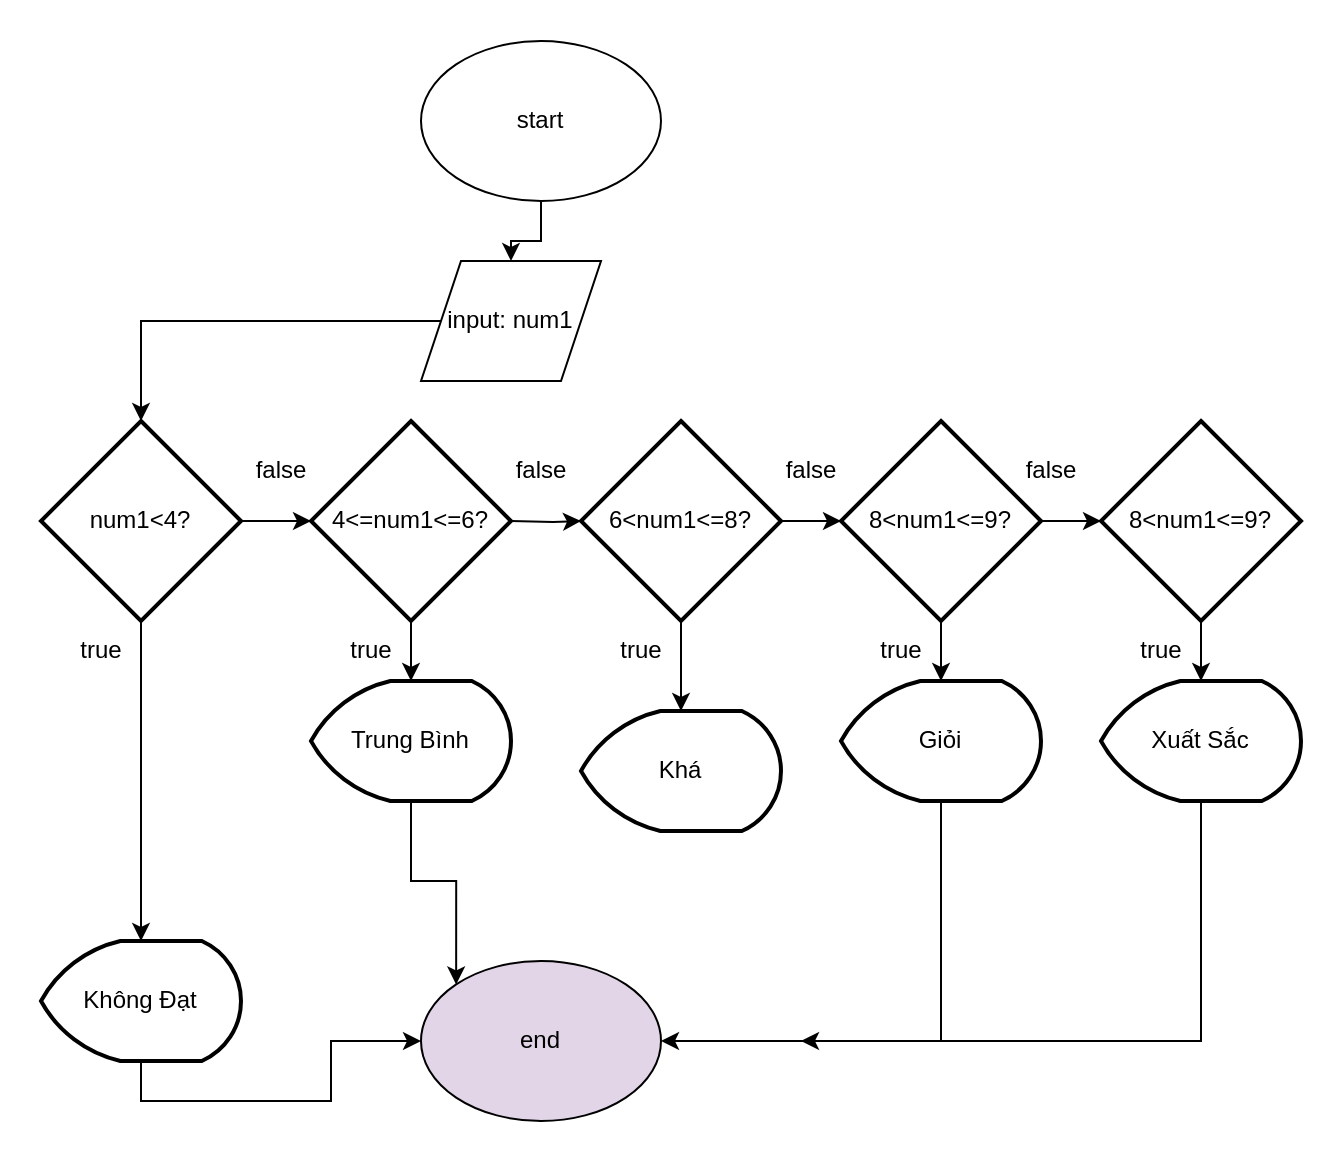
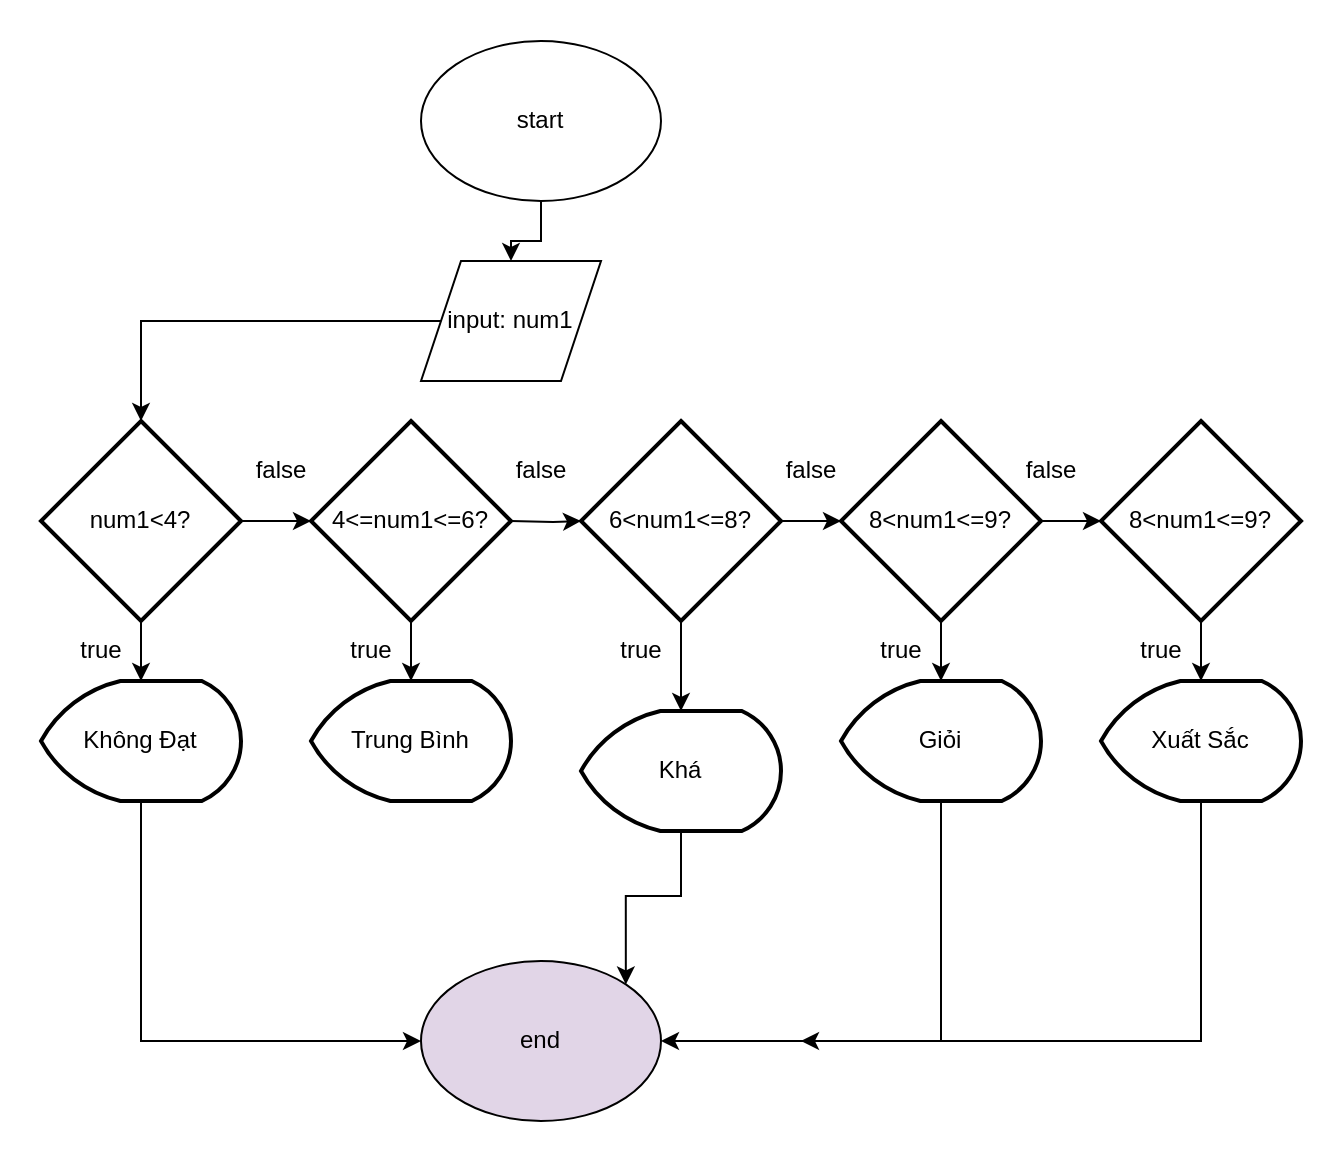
  <mxCell id="0" />
  <mxCell id="1" parent="0" />
  <mxCell id="2" value="" style="edgeStyle=orthogonalEdgeStyle;rounded=0;orthogonalLoop=1;jettySize=auto;html=1;" edge="1" parent="1" source="3" target="5"><mxGeometry relative="1" as="geometry" /></mxCell>
  <mxCell id="3" value="start&lt;span style=&quot;color: rgba(0, 0, 0, 0); font-family: monospace; font-size: 0px; text-align: start; text-wrap: nowrap;&quot;&gt;%3CmxGraphModel%3E%3Croot%3E%3CmxCell%20id%3D%220%22%2F%3E%3CmxCell%20id%3D%221%22%20parent%3D%220%22%2F%3E%3CmxCell%20id%3D%222%22%20value%3D%22%C4%90%E1%BA%A1t%22%20style%3D%22strokeWidth%3D2%3Bhtml%3D1%3Bshape%3Dmxgraph.flowchart.display%3BwhiteSpace%3Dwrap%3B%22%20vertex%3D%221%22%20parent%3D%221%22%3E%3CmxGeometry%20x%3D%22270%22%20y%3D%22840%22%20width%3D%22100%22%20height%3D%2260%22%20as%3D%22geometry%22%2F%3E%3C%2FmxCell%3E%3C%2Froot%3E%3C%2FmxGraphModel%3E&lt;/span&gt;" style="ellipse;whiteSpace=wrap;html=1;" vertex="1" parent="1"><mxGeometry x="210" y="20" width="120" height="80" as="geometry" /></mxCell>
  <mxCell id="4" value="end" style="ellipse;whiteSpace=wrap;html=1;fillColor=#e1d5e7;" vertex="1" parent="1"><mxGeometry x="210" y="480" width="120" height="80" as="geometry" /></mxCell>
  <mxCell id="5" value="input: num1" style="shape=parallelogram;perimeter=parallelogramPerimeter;whiteSpace=wrap;html=1;fixedSize=1;" vertex="1" parent="1"><mxGeometry x="210" y="130" width="90" height="60" as="geometry" /></mxCell>
  <mxCell id="6" value="" style="edgeStyle=orthogonalEdgeStyle;rounded=0;orthogonalLoop=1;jettySize=auto;html=1;" edge="1" parent="1" source="7" target="11"><mxGeometry relative="1" as="geometry" /></mxCell>
  <mxCell id="7" value="num1&amp;lt;4?" style="strokeWidth=2;html=1;shape=mxgraph.flowchart.decision;whiteSpace=wrap;" vertex="1" parent="1"><mxGeometry x="20" y="210" width="100" height="100" as="geometry" /></mxCell>
  <mxCell id="8" style="edgeStyle=orthogonalEdgeStyle;rounded=0;orthogonalLoop=1;jettySize=auto;html=1;entryX=0.5;entryY=0;entryDx=0;entryDy=0;entryPerimeter=0;" edge="1" parent="1" source="5" target="7"><mxGeometry relative="1" as="geometry" /></mxCell>
  <mxCell id="9" value="true" style="text;html=1;align=center;verticalAlign=middle;resizable=0;points=[];autosize=1;strokeColor=none;fillColor=none;" vertex="1" parent="1"><mxGeometry x="30" y="310" width="40" height="30" as="geometry" /></mxCell>
  <mxCell id="10" style="edgeStyle=orthogonalEdgeStyle;rounded=0;orthogonalLoop=1;jettySize=auto;html=1;exitX=0.5;exitY=1;exitDx=0;exitDy=0;exitPerimeter=0;entryX=0;entryY=0.5;entryDx=0;entryDy=0;" edge="1" parent="1" source="11" target="4"><mxGeometry relative="1" as="geometry" /></mxCell>
- <mxCell id="11" value="Không Đạt" style="strokeWidth=2;html=1;shape=mxgraph.flowchart.display;whiteSpace=wrap;" vertex="1" parent="1"><mxGeometry x="20" y="470" width="100" height="60" as="geometry" /></mxCell>
+ <mxCell id="11" value="Không Đạt" style="strokeWidth=2;html=1;shape=mxgraph.flowchart.display;whiteSpace=wrap;" vertex="1" parent="1"><mxGeometry x="20" y="340" width="100" height="60" as="geometry" /></mxCell>
  <mxCell id="12" value="false" style="text;html=1;align=center;verticalAlign=middle;resizable=0;points=[];autosize=1;strokeColor=none;fillColor=none;" vertex="1" parent="1"><mxGeometry x="115" y="220" width="50" height="30" as="geometry" /></mxCell>
  <mxCell id="13" value="" style="edgeStyle=orthogonalEdgeStyle;rounded=0;orthogonalLoop=1;jettySize=auto;html=1;" edge="1" parent="1" target="17"><mxGeometry relative="1" as="geometry"><mxPoint x="255" y="260" as="sourcePoint" /></mxGeometry></mxCell>
  <mxCell id="14" style="edgeStyle=orthogonalEdgeStyle;rounded=0;orthogonalLoop=1;jettySize=auto;html=1;exitX=1;exitY=0.5;exitDx=0;exitDy=0;exitPerimeter=0;entryX=0;entryY=0.5;entryDx=0;entryDy=0;entryPerimeter=0;" edge="1" parent="1" source="7"><mxGeometry relative="1" as="geometry"><mxPoint x="155" y="260" as="targetPoint" /></mxGeometry></mxCell>
  <mxCell id="15" value="" style="edgeStyle=orthogonalEdgeStyle;rounded=0;orthogonalLoop=1;jettySize=auto;html=1;" edge="1" parent="1" source="17" target="19"><mxGeometry relative="1" as="geometry" /></mxCell>
  <mxCell id="16" style="edgeStyle=orthogonalEdgeStyle;rounded=0;orthogonalLoop=1;jettySize=auto;html=1;exitX=0.5;exitY=1;exitDx=0;exitDy=0;exitPerimeter=0;" edge="1" parent="1" source="17" target="33"><mxGeometry relative="1" as="geometry" /></mxCell>
  <mxCell id="17" value="6&amp;lt;num1&amp;lt;=8?" style="strokeWidth=2;html=1;shape=mxgraph.flowchart.decision;whiteSpace=wrap;" vertex="1" parent="1"><mxGeometry x="290" y="210" width="100" height="100" as="geometry" /></mxCell>
  <mxCell id="18" value="" style="edgeStyle=orthogonalEdgeStyle;rounded=0;orthogonalLoop=1;jettySize=auto;html=1;" edge="1" parent="1" source="19" target="24"><mxGeometry relative="1" as="geometry" /></mxCell>
  <mxCell id="19" value="8&amp;lt;num1&amp;lt;=9?" style="strokeWidth=2;html=1;shape=mxgraph.flowchart.decision;whiteSpace=wrap;" vertex="1" parent="1"><mxGeometry x="420" y="210" width="100" height="100" as="geometry" /></mxCell>
  <mxCell id="20" value="false" style="text;html=1;align=center;verticalAlign=middle;resizable=0;points=[];autosize=1;strokeColor=none;fillColor=none;" vertex="1" parent="1"><mxGeometry x="245" y="220" width="50" height="30" as="geometry" /></mxCell>
  <mxCell id="21" value="false" style="text;html=1;align=center;verticalAlign=middle;resizable=0;points=[];autosize=1;strokeColor=none;fillColor=none;" vertex="1" parent="1"><mxGeometry x="380" y="220" width="50" height="30" as="geometry" /></mxCell>
  <mxCell id="22" value="4&amp;lt;=num1&amp;lt;=6?" style="strokeWidth=2;html=1;shape=mxgraph.flowchart.decision;whiteSpace=wrap;" vertex="1" parent="1"><mxGeometry x="155" y="210" width="100" height="100" as="geometry" /></mxCell>
  <mxCell id="23" style="edgeStyle=orthogonalEdgeStyle;rounded=0;orthogonalLoop=1;jettySize=auto;html=1;exitX=0.5;exitY=1;exitDx=0;exitDy=0;exitPerimeter=0;" edge="1" parent="1" source="24" target="37"><mxGeometry relative="1" as="geometry" /></mxCell>
  <mxCell id="24" value="8&amp;lt;num1&amp;lt;=9?" style="strokeWidth=2;html=1;shape=mxgraph.flowchart.decision;whiteSpace=wrap;" vertex="1" parent="1"><mxGeometry x="550" y="210" width="100" height="100" as="geometry" /></mxCell>
  <mxCell id="25" value="false" style="text;html=1;align=center;verticalAlign=middle;resizable=0;points=[];autosize=1;strokeColor=none;fillColor=none;" vertex="1" parent="1"><mxGeometry x="500" y="220" width="50" height="30" as="geometry" /></mxCell>
  <mxCell id="26" value="true" style="text;html=1;align=center;verticalAlign=middle;resizable=0;points=[];autosize=1;strokeColor=none;fillColor=none;" vertex="1" parent="1"><mxGeometry x="165" y="310" width="40" height="30" as="geometry" /></mxCell>
  <mxCell id="27" value="true" style="text;html=1;align=center;verticalAlign=middle;resizable=0;points=[];autosize=1;strokeColor=none;fillColor=none;" vertex="1" parent="1"><mxGeometry x="300" y="310" width="40" height="30" as="geometry" /></mxCell>
  <mxCell id="28" value="true" style="text;html=1;align=center;verticalAlign=middle;resizable=0;points=[];autosize=1;strokeColor=none;fillColor=none;" vertex="1" parent="1"><mxGeometry x="430" y="310" width="40" height="30" as="geometry" /></mxCell>
  <mxCell id="29" value="true" style="text;html=1;align=center;verticalAlign=middle;resizable=0;points=[];autosize=1;strokeColor=none;fillColor=none;" vertex="1" parent="1"><mxGeometry x="560" y="310" width="40" height="30" as="geometry" /></mxCell>
- <mxCell id="30" style="edgeStyle=orthogonalEdgeStyle;rounded=0;orthogonalLoop=1;jettySize=auto;html=1;exitX=0.5;exitY=1;exitDx=0;exitDy=0;exitPerimeter=0;entryX=0;entryY=0;entryDx=0;entryDy=0;" edge="1" parent="1" source="31" target="4"><mxGeometry relative="1" as="geometry" /></mxCell>
  <mxCell id="31" value="Trung Bình" style="strokeWidth=2;html=1;shape=mxgraph.flowchart.display;whiteSpace=wrap;" vertex="1" parent="1"><mxGeometry x="155" y="340" width="100" height="60" as="geometry" /></mxCell>
+ <mxCell id="32" style="edgeStyle=orthogonalEdgeStyle;rounded=0;orthogonalLoop=1;jettySize=auto;html=1;exitX=0.5;exitY=1;exitDx=0;exitDy=0;exitPerimeter=0;entryX=1;entryY=0;entryDx=0;entryDy=0;" edge="1" parent="1" source="33" target="4"><mxGeometry relative="1" as="geometry" /></mxCell>
  <mxCell id="33" value="Khá" style="strokeWidth=2;html=1;shape=mxgraph.flowchart.display;whiteSpace=wrap;" vertex="1" parent="1"><mxGeometry x="290" y="355" width="100" height="60" as="geometry" /></mxCell>
  <mxCell id="34" style="edgeStyle=orthogonalEdgeStyle;rounded=0;orthogonalLoop=1;jettySize=auto;html=1;exitX=0.5;exitY=1;exitDx=0;exitDy=0;exitPerimeter=0;entryX=1;entryY=0.5;entryDx=0;entryDy=0;" edge="1" parent="1" source="35" target="4"><mxGeometry relative="1" as="geometry" /></mxCell>
  <mxCell id="35" value="Giỏi" style="strokeWidth=2;html=1;shape=mxgraph.flowchart.display;whiteSpace=wrap;" vertex="1" parent="1"><mxGeometry x="420" y="340" width="100" height="60" as="geometry" /></mxCell>
  <mxCell id="36" style="edgeStyle=orthogonalEdgeStyle;rounded=0;orthogonalLoop=1;jettySize=auto;html=1;exitX=0.5;exitY=1;exitDx=0;exitDy=0;exitPerimeter=0;" edge="1" parent="1" source="37"><mxGeometry relative="1" as="geometry"><mxPoint x="400" y="520" as="targetPoint" /><Array as="points"><mxPoint x="600" y="520" /></Array></mxGeometry></mxCell>
  <mxCell id="37" value="Xuất Sắc" style="strokeWidth=2;html=1;shape=mxgraph.flowchart.display;whiteSpace=wrap;" vertex="1" parent="1"><mxGeometry x="550" y="340" width="100" height="60" as="geometry" /></mxCell>
  <mxCell id="38" style="edgeStyle=orthogonalEdgeStyle;rounded=0;orthogonalLoop=1;jettySize=auto;html=1;exitX=0.5;exitY=1;exitDx=0;exitDy=0;exitPerimeter=0;entryX=0.5;entryY=0;entryDx=0;entryDy=0;entryPerimeter=0;" edge="1" parent="1" source="22" target="31"><mxGeometry relative="1" as="geometry" /></mxCell>
  <mxCell id="39" style="edgeStyle=orthogonalEdgeStyle;rounded=0;orthogonalLoop=1;jettySize=auto;html=1;exitX=0.5;exitY=1;exitDx=0;exitDy=0;exitPerimeter=0;entryX=0.5;entryY=0;entryDx=0;entryDy=0;entryPerimeter=0;" edge="1" parent="1" source="19" target="35"><mxGeometry relative="1" as="geometry" /></mxCell>
